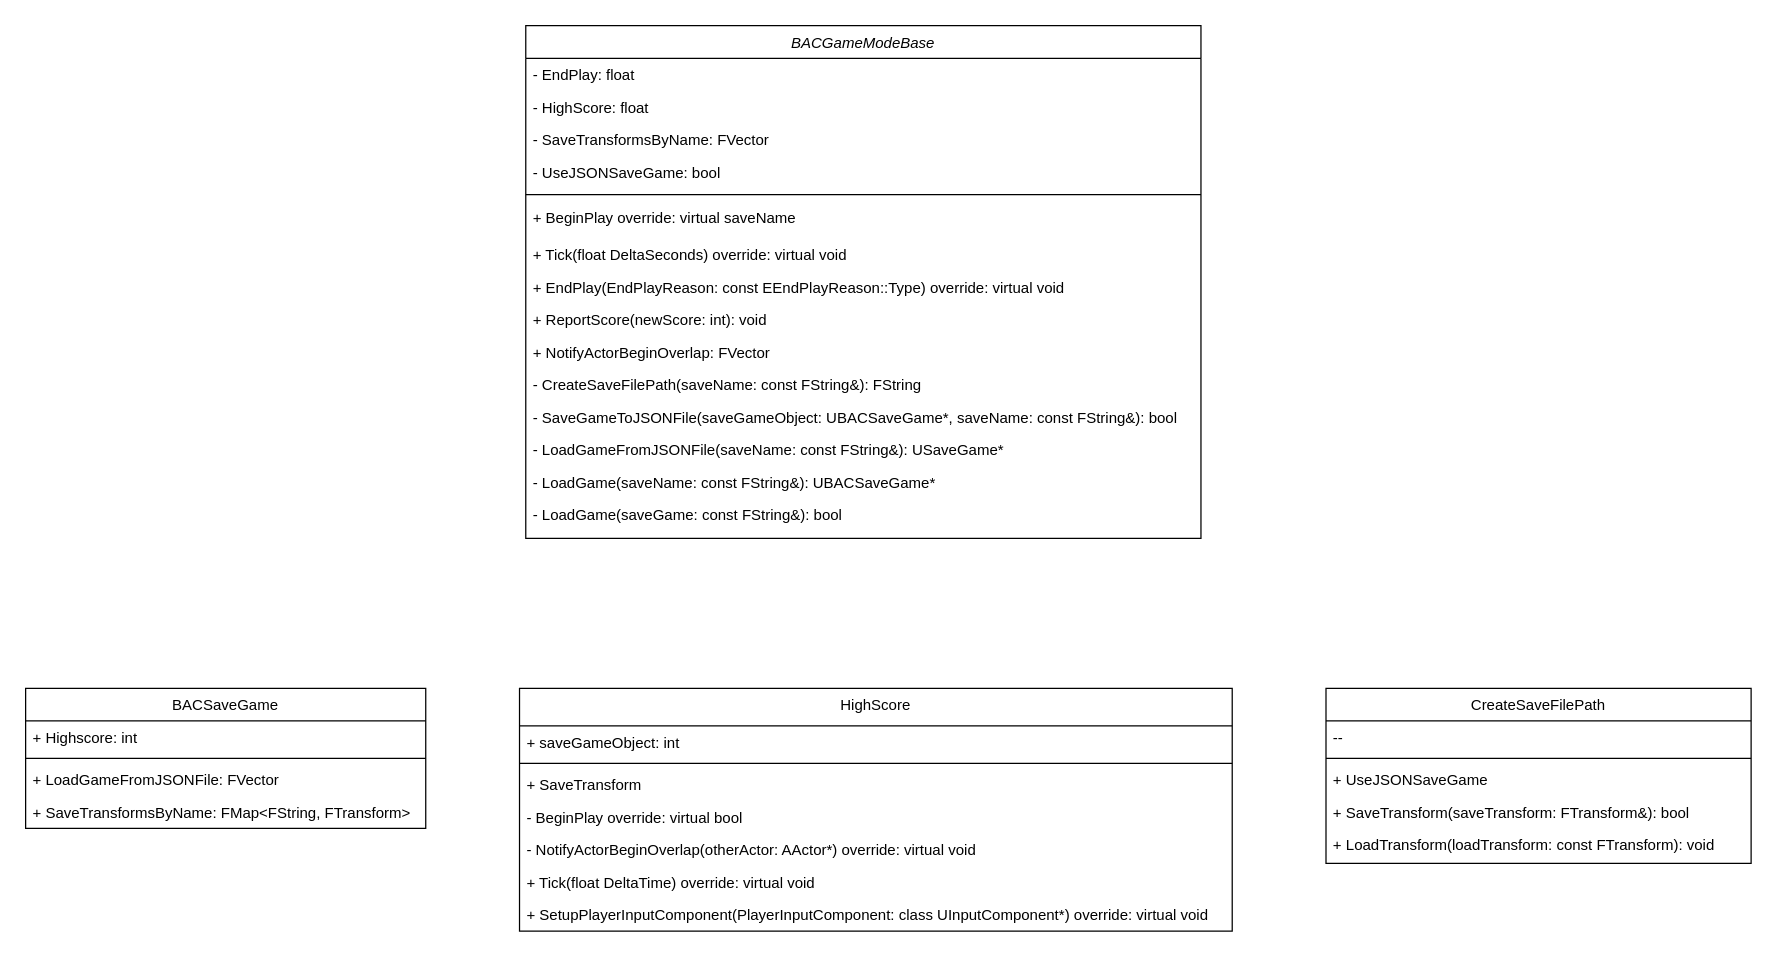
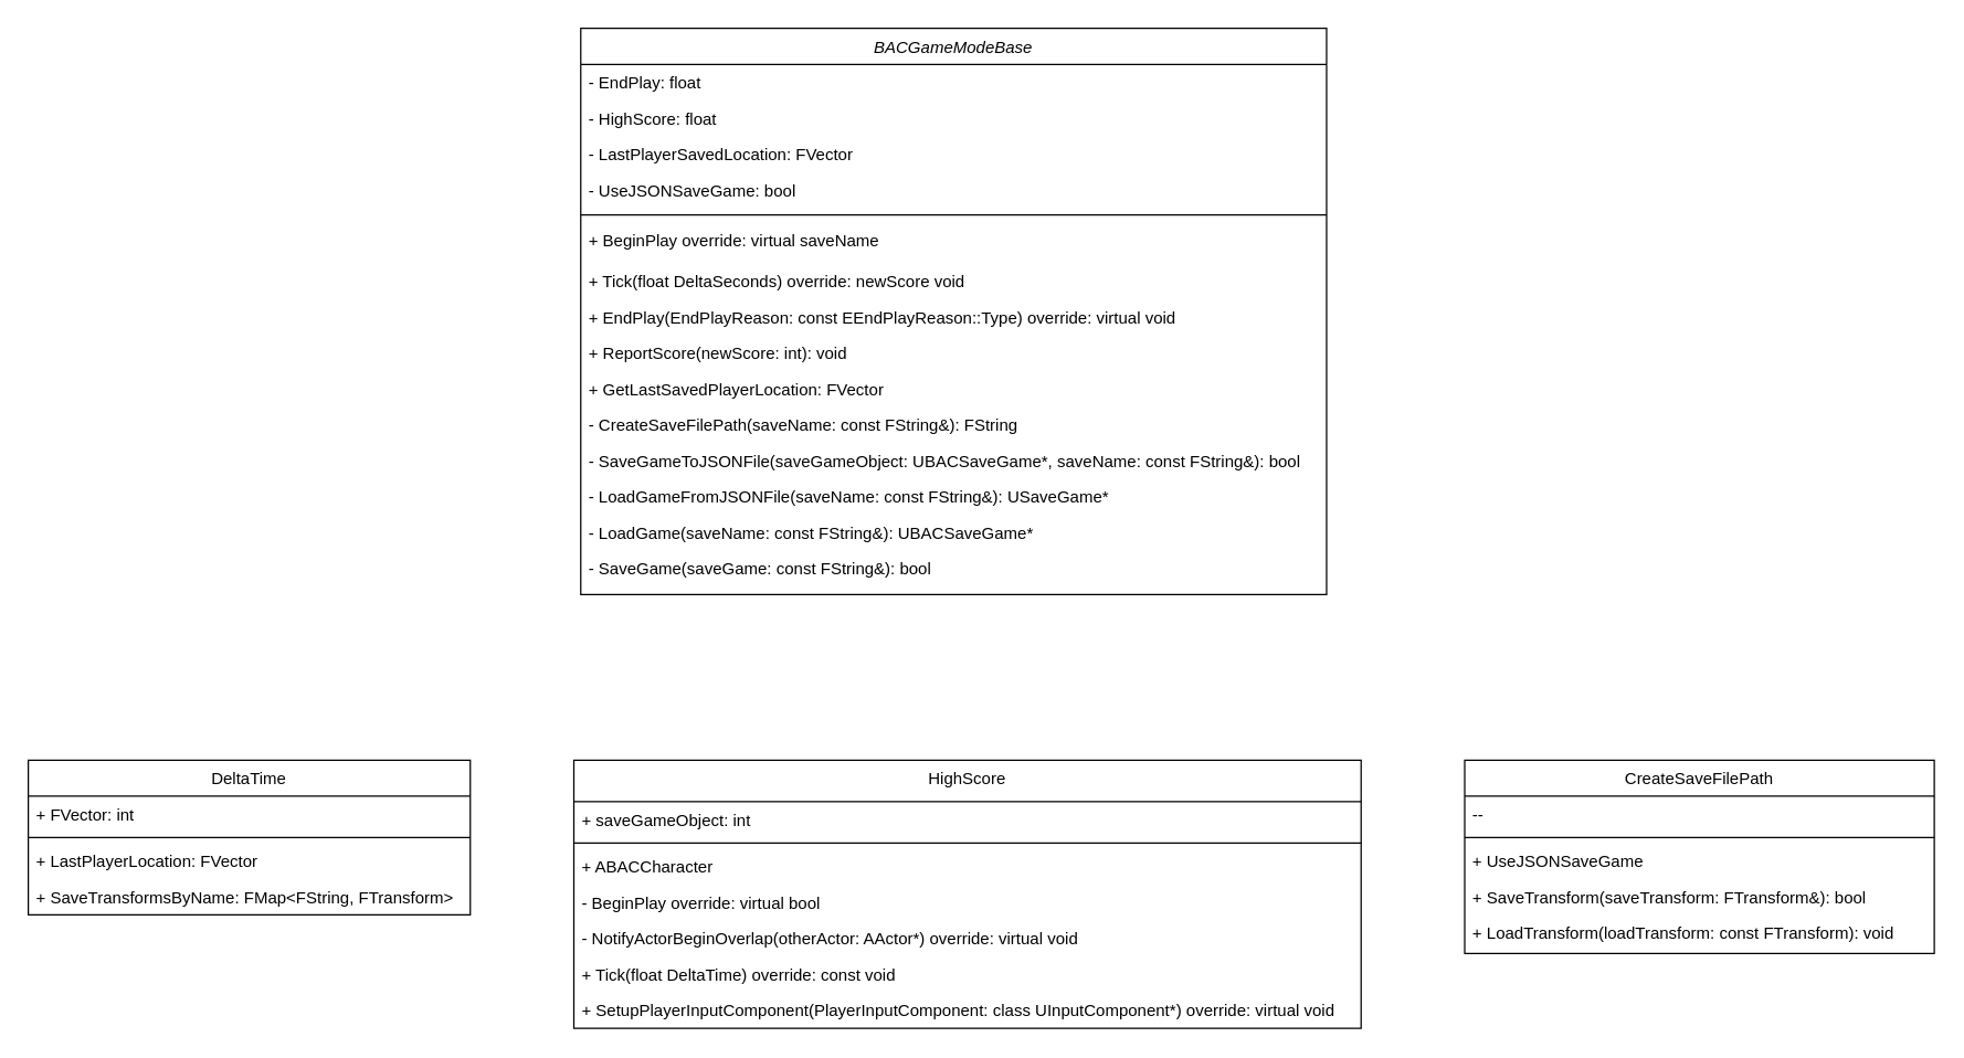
  <mxCell id="0" />
  <mxCell id="1" parent="0" />
  <mxCell id="2" value="BACGameModeBase" style="swimlane;fontStyle=2;align=center;verticalAlign=top;childLayout=stackLayout;horizontal=1;startSize=26;horizontalStack=0;resizeParent=1;resizeLast=0;collapsible=1;marginBottom=0;rounded=0;shadow=0;strokeWidth=1;" parent="1" vertex="1"><mxGeometry x="420" y="20" width="540" height="410" as="geometry"><mxRectangle x="230" y="140" width="160" height="26" as="alternateBounds" /></mxGeometry></mxCell>
  <mxCell id="3" value="- EndPlay: float" style="text;align=left;verticalAlign=top;spacingLeft=4;spacingRight=4;overflow=hidden;rotatable=0;points=[[0,0.5],[1,0.5]];portConstraint=eastwest;" parent="2" vertex="1"><mxGeometry y="26" width="540" height="26" as="geometry" /></mxCell>
  <mxCell id="4" value="- HighScore: float" style="text;align=left;verticalAlign=top;spacingLeft=4;spacingRight=4;overflow=hidden;rotatable=0;points=[[0,0.5],[1,0.5]];portConstraint=eastwest;rounded=0;shadow=0;html=0;" parent="2" vertex="1"><mxGeometry y="52" width="540" height="26" as="geometry" /></mxCell>
- <mxCell id="5" value="- SaveTransformsByName: FVector" style="text;align=left;verticalAlign=top;spacingLeft=4;spacingRight=4;overflow=hidden;rotatable=0;points=[[0,0.5],[1,0.5]];portConstraint=eastwest;rounded=0;shadow=0;html=0;" parent="2" vertex="1"><mxGeometry y="78" width="540" height="26" as="geometry" /></mxCell>
+ <mxCell id="5" value="- LastPlayerSavedLocation: FVector" style="text;align=left;verticalAlign=top;spacingLeft=4;spacingRight=4;overflow=hidden;rotatable=0;points=[[0,0.5],[1,0.5]];portConstraint=eastwest;rounded=0;shadow=0;html=0;" parent="2" vertex="1"><mxGeometry y="78" width="540" height="26" as="geometry" /></mxCell>
  <mxCell id="6" value="- UseJSONSaveGame: bool" style="text;align=left;verticalAlign=top;spacingLeft=4;spacingRight=4;overflow=hidden;rotatable=0;points=[[0,0.5],[1,0.5]];portConstraint=eastwest;rounded=0;shadow=0;html=0;" vertex="1" parent="2"><mxGeometry y="104" width="540" height="26" as="geometry" /></mxCell>
  <mxCell id="7" value="" style="line;html=1;strokeWidth=1;align=left;verticalAlign=middle;spacingTop=-1;spacingLeft=3;spacingRight=3;rotatable=0;labelPosition=right;points=[];portConstraint=eastwest;" parent="2" vertex="1"><mxGeometry y="130" width="540" height="10" as="geometry" /></mxCell>
  <mxCell id="8" value="+ BeginPlay override: virtual saveName" style="text;align=left;verticalAlign=top;spacingLeft=4;spacingRight=4;overflow=hidden;rotatable=0;points=[[0,0.5],[1,0.5]];portConstraint=eastwest;rounded=0;shadow=0;html=0;" vertex="1" parent="2"><mxGeometry y="140" width="540" height="30" as="geometry" /></mxCell>
- <mxCell id="9" value="+ Tick(float DeltaSeconds) override: virtual void&#10;&#10;" style="text;align=left;verticalAlign=top;spacingLeft=4;spacingRight=4;overflow=hidden;rotatable=0;points=[[0,0.5],[1,0.5]];portConstraint=eastwest;rounded=0;shadow=0;html=0;" vertex="1" parent="2"><mxGeometry y="170" width="540" height="26" as="geometry" /></mxCell>
+ <mxCell id="9" value="+ Tick(float DeltaSeconds) override: newScore void&#10;&#10;" style="text;align=left;verticalAlign=top;spacingLeft=4;spacingRight=4;overflow=hidden;rotatable=0;points=[[0,0.5],[1,0.5]];portConstraint=eastwest;rounded=0;shadow=0;html=0;" vertex="1" parent="2"><mxGeometry y="170" width="540" height="26" as="geometry" /></mxCell>
  <mxCell id="10" value="+ EndPlay(EndPlayReason: const EEndPlayReason::Type) override: virtual void&#10;&#10;" style="text;align=left;verticalAlign=top;spacingLeft=4;spacingRight=4;overflow=hidden;rotatable=0;points=[[0,0.5],[1,0.5]];portConstraint=eastwest;rounded=0;shadow=0;html=0;" vertex="1" parent="2"><mxGeometry y="196" width="540" height="26" as="geometry" /></mxCell>
  <mxCell id="11" value="+ ReportScore(newScore: int): void&#10;&#10;" style="text;align=left;verticalAlign=top;spacingLeft=4;spacingRight=4;overflow=hidden;rotatable=0;points=[[0,0.5],[1,0.5]];portConstraint=eastwest;rounded=0;shadow=0;html=0;" vertex="1" parent="2"><mxGeometry y="222" width="540" height="26" as="geometry" /></mxCell>
- <mxCell id="12" value="+ NotifyActorBeginOverlap: FVector&#10;&#10;" style="text;align=left;verticalAlign=top;spacingLeft=4;spacingRight=4;overflow=hidden;rotatable=0;points=[[0,0.5],[1,0.5]];portConstraint=eastwest;rounded=0;shadow=0;html=0;" vertex="1" parent="2"><mxGeometry y="248" width="540" height="26" as="geometry" /></mxCell>
+ <mxCell id="12" value="+ GetLastSavedPlayerLocation: FVector&#10;&#10;" style="text;align=left;verticalAlign=top;spacingLeft=4;spacingRight=4;overflow=hidden;rotatable=0;points=[[0,0.5],[1,0.5]];portConstraint=eastwest;rounded=0;shadow=0;html=0;" vertex="1" parent="2"><mxGeometry y="248" width="540" height="26" as="geometry" /></mxCell>
  <mxCell id="13" value="- CreateSaveFilePath(saveName: const FString&amp;): FString" style="text;align=left;verticalAlign=top;spacingLeft=4;spacingRight=4;overflow=hidden;rotatable=0;points=[[0,0.5],[1,0.5]];portConstraint=eastwest;rounded=0;shadow=0;html=0;" vertex="1" parent="2"><mxGeometry y="274" width="540" height="26" as="geometry" /></mxCell>
  <mxCell id="14" value="- SaveGameToJSONFile(saveGameObject: UBACSaveGame*, saveName: const FString&amp;): bool" style="text;align=left;verticalAlign=top;spacingLeft=4;spacingRight=4;overflow=hidden;rotatable=0;points=[[0,0.5],[1,0.5]];portConstraint=eastwest;rounded=0;shadow=0;html=0;" vertex="1" parent="2"><mxGeometry y="300" width="540" height="26" as="geometry" /></mxCell>
  <mxCell id="15" value="- LoadGameFromJSONFile(saveName: const FString&amp;): USaveGame*" style="text;align=left;verticalAlign=top;spacingLeft=4;spacingRight=4;overflow=hidden;rotatable=0;points=[[0,0.5],[1,0.5]];portConstraint=eastwest;rounded=0;shadow=0;html=0;" vertex="1" parent="2"><mxGeometry y="326" width="540" height="26" as="geometry" /></mxCell>
  <mxCell id="16" value="- LoadGame(saveName: const FString&amp;): UBACSaveGame*" style="text;align=left;verticalAlign=top;spacingLeft=4;spacingRight=4;overflow=hidden;rotatable=0;points=[[0,0.5],[1,0.5]];portConstraint=eastwest;rounded=0;shadow=0;html=0;" vertex="1" parent="2"><mxGeometry y="352" width="540" height="26" as="geometry" /></mxCell>
- <mxCell id="17" value="- LoadGame(saveGame: const FString&amp;): bool" style="text;align=left;verticalAlign=top;spacingLeft=4;spacingRight=4;overflow=hidden;rotatable=0;points=[[0,0.5],[1,0.5]];portConstraint=eastwest;rounded=0;shadow=0;html=0;" vertex="1" parent="2"><mxGeometry y="378" width="540" height="26" as="geometry" /></mxCell>
- <mxCell id="18" value="BACSaveGame" style="swimlane;fontStyle=0;align=center;verticalAlign=top;childLayout=stackLayout;horizontal=1;startSize=26;horizontalStack=0;resizeParent=1;resizeLast=0;collapsible=1;marginBottom=0;rounded=0;shadow=0;strokeWidth=1;" parent="1" vertex="1"><mxGeometry x="20" y="550" width="320" height="112" as="geometry"><mxRectangle x="550" y="140" width="160" height="26" as="alternateBounds" /></mxGeometry></mxCell>
- <mxCell id="19" value="+ Highscore: int" style="text;align=left;verticalAlign=top;spacingLeft=4;spacingRight=4;overflow=hidden;rotatable=0;points=[[0,0.5],[1,0.5]];portConstraint=eastwest;" parent="18" vertex="1"><mxGeometry y="26" width="320" height="26" as="geometry" /></mxCell>
+ <mxCell id="17" value="- SaveGame(saveGame: const FString&amp;): bool" style="text;align=left;verticalAlign=top;spacingLeft=4;spacingRight=4;overflow=hidden;rotatable=0;points=[[0,0.5],[1,0.5]];portConstraint=eastwest;rounded=0;shadow=0;html=0;" vertex="1" parent="2"><mxGeometry y="378" width="540" height="26" as="geometry" /></mxCell>
+ <mxCell id="18" value="DeltaTime" style="swimlane;fontStyle=0;align=center;verticalAlign=top;childLayout=stackLayout;horizontal=1;startSize=26;horizontalStack=0;resizeParent=1;resizeLast=0;collapsible=1;marginBottom=0;rounded=0;shadow=0;strokeWidth=1;" parent="1" vertex="1"><mxGeometry x="20" y="550" width="320" height="112" as="geometry"><mxRectangle x="550" y="140" width="160" height="26" as="alternateBounds" /></mxGeometry></mxCell>
+ <mxCell id="19" value="+ FVector: int" style="text;align=left;verticalAlign=top;spacingLeft=4;spacingRight=4;overflow=hidden;rotatable=0;points=[[0,0.5],[1,0.5]];portConstraint=eastwest;" parent="18" vertex="1"><mxGeometry y="26" width="320" height="26" as="geometry" /></mxCell>
  <mxCell id="20" value="" style="line;html=1;strokeWidth=1;align=left;verticalAlign=middle;spacingTop=-1;spacingLeft=3;spacingRight=3;rotatable=0;labelPosition=right;points=[];portConstraint=eastwest;" parent="18" vertex="1"><mxGeometry y="52" width="320" height="8" as="geometry" /></mxCell>
- <mxCell id="21" value="+ LoadGameFromJSONFile: FVector" style="text;align=left;verticalAlign=top;spacingLeft=4;spacingRight=4;overflow=hidden;rotatable=0;points=[[0,0.5],[1,0.5]];portConstraint=eastwest;" parent="18" vertex="1"><mxGeometry y="60" width="320" height="26" as="geometry" /></mxCell>
+ <mxCell id="21" value="+ LastPlayerLocation: FVector" style="text;align=left;verticalAlign=top;spacingLeft=4;spacingRight=4;overflow=hidden;rotatable=0;points=[[0,0.5],[1,0.5]];portConstraint=eastwest;" parent="18" vertex="1"><mxGeometry y="60" width="320" height="26" as="geometry" /></mxCell>
  <mxCell id="22" value="+ SaveTransformsByName: FMap&lt;FString, FTransform&gt;" style="text;align=left;verticalAlign=top;spacingLeft=4;spacingRight=4;overflow=hidden;rotatable=0;points=[[0,0.5],[1,0.5]];portConstraint=eastwest;" parent="18" vertex="1"><mxGeometry y="86" width="320" height="26" as="geometry" /></mxCell>
  <mxCell id="23" value="HighScore" style="swimlane;fontStyle=0;align=center;verticalAlign=top;childLayout=stackLayout;horizontal=1;startSize=30;horizontalStack=0;resizeParent=1;resizeLast=0;collapsible=1;marginBottom=0;rounded=0;shadow=0;strokeWidth=1;" vertex="1" parent="1"><mxGeometry x="415" y="550" width="570" height="194" as="geometry"><mxRectangle x="550" y="140" width="160" height="26" as="alternateBounds" /></mxGeometry></mxCell>
  <mxCell id="24" value="+ saveGameObject: int" style="text;align=left;verticalAlign=top;spacingLeft=4;spacingRight=4;overflow=hidden;rotatable=0;points=[[0,0.5],[1,0.5]];portConstraint=eastwest;" vertex="1" parent="23"><mxGeometry y="30" width="570" height="26" as="geometry" /></mxCell>
  <mxCell id="25" value="" style="line;html=1;strokeWidth=1;align=left;verticalAlign=middle;spacingTop=-1;spacingLeft=3;spacingRight=3;rotatable=0;labelPosition=right;points=[];portConstraint=eastwest;" vertex="1" parent="23"><mxGeometry y="56" width="570" height="8" as="geometry" /></mxCell>
- <mxCell id="26" value="+ SaveTransform" style="text;align=left;verticalAlign=top;spacingLeft=4;spacingRight=4;overflow=hidden;rotatable=0;points=[[0,0.5],[1,0.5]];portConstraint=eastwest;" vertex="1" parent="23"><mxGeometry y="64" width="570" height="26" as="geometry" /></mxCell>
+ <mxCell id="26" value="+ ABACCharacter" style="text;align=left;verticalAlign=top;spacingLeft=4;spacingRight=4;overflow=hidden;rotatable=0;points=[[0,0.5],[1,0.5]];portConstraint=eastwest;" vertex="1" parent="23"><mxGeometry y="64" width="570" height="26" as="geometry" /></mxCell>
  <mxCell id="27" value="- BeginPlay override: virtual bool" style="text;align=left;verticalAlign=top;spacingLeft=4;spacingRight=4;overflow=hidden;rotatable=0;points=[[0,0.5],[1,0.5]];portConstraint=eastwest;" vertex="1" parent="23"><mxGeometry y="90" width="570" height="26" as="geometry" /></mxCell>
  <mxCell id="28" value="- NotifyActorBeginOverlap(otherActor: AActor*) override: virtual void" style="text;align=left;verticalAlign=top;spacingLeft=4;spacingRight=4;overflow=hidden;rotatable=0;points=[[0,0.5],[1,0.5]];portConstraint=eastwest;" vertex="1" parent="23"><mxGeometry y="116" width="570" height="26" as="geometry" /></mxCell>
- <mxCell id="29" value="+ Tick(float DeltaTime) override: virtual void" style="text;align=left;verticalAlign=top;spacingLeft=4;spacingRight=4;overflow=hidden;rotatable=0;points=[[0,0.5],[1,0.5]];portConstraint=eastwest;" vertex="1" parent="23"><mxGeometry y="142" width="570" height="26" as="geometry" /></mxCell>
+ <mxCell id="29" value="+ Tick(float DeltaTime) override: const void" style="text;align=left;verticalAlign=top;spacingLeft=4;spacingRight=4;overflow=hidden;rotatable=0;points=[[0,0.5],[1,0.5]];portConstraint=eastwest;" vertex="1" parent="23"><mxGeometry y="142" width="570" height="26" as="geometry" /></mxCell>
  <mxCell id="30" value="+ SetupPlayerInputComponent(PlayerInputComponent: class UInputComponent*) override: virtual void" style="text;align=left;verticalAlign=top;spacingLeft=4;spacingRight=4;overflow=hidden;rotatable=0;points=[[0,0.5],[1,0.5]];portConstraint=eastwest;" vertex="1" parent="23"><mxGeometry y="168" width="570" height="26" as="geometry" /></mxCell>
  <mxCell id="31" value="CreateSaveFilePath" style="swimlane;fontStyle=0;align=center;verticalAlign=top;childLayout=stackLayout;horizontal=1;startSize=26;horizontalStack=0;resizeParent=1;resizeLast=0;collapsible=1;marginBottom=0;rounded=0;shadow=0;strokeWidth=1;" vertex="1" parent="1"><mxGeometry x="1060" y="550" width="340" height="140" as="geometry"><mxRectangle x="550" y="140" width="160" height="26" as="alternateBounds" /></mxGeometry></mxCell>
  <mxCell id="32" value="--" style="text;align=left;verticalAlign=top;spacingLeft=4;spacingRight=4;overflow=hidden;rotatable=0;points=[[0,0.5],[1,0.5]];portConstraint=eastwest;" vertex="1" parent="31"><mxGeometry y="26" width="340" height="26" as="geometry" /></mxCell>
  <mxCell id="33" value="" style="line;html=1;strokeWidth=1;align=left;verticalAlign=middle;spacingTop=-1;spacingLeft=3;spacingRight=3;rotatable=0;labelPosition=right;points=[];portConstraint=eastwest;" vertex="1" parent="31"><mxGeometry y="52" width="340" height="8" as="geometry" /></mxCell>
  <mxCell id="34" value="+ UseJSONSaveGame" style="text;align=left;verticalAlign=top;spacingLeft=4;spacingRight=4;overflow=hidden;rotatable=0;points=[[0,0.5],[1,0.5]];portConstraint=eastwest;" vertex="1" parent="31"><mxGeometry y="60" width="340" height="26" as="geometry" /></mxCell>
  <mxCell id="35" value="+ SaveTransform(saveTransform: FTransform&amp;): bool" style="text;align=left;verticalAlign=top;spacingLeft=4;spacingRight=4;overflow=hidden;rotatable=0;points=[[0,0.5],[1,0.5]];portConstraint=eastwest;" vertex="1" parent="31"><mxGeometry y="86" width="340" height="26" as="geometry" /></mxCell>
  <mxCell id="36" value="+ LoadTransform(loadTransform: const FTransform): void" style="text;align=left;verticalAlign=top;spacingLeft=4;spacingRight=4;overflow=hidden;rotatable=0;points=[[0,0.5],[1,0.5]];portConstraint=eastwest;" vertex="1" parent="31"><mxGeometry y="112" width="340" height="26" as="geometry" /></mxCell>
